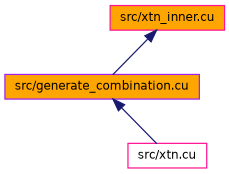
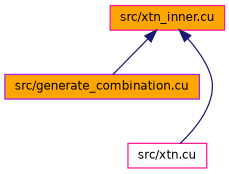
  digraph {
    node [color=deeppink fillcolor=orange fontname=Helvetica fontsize=10 shape=record style=filled]
    edge [color=midnightblue dir=back fontname=Helvetica fontsize=10 labelfontname=Helvetica labelfontsize=10 style=solid]
    n1 [color=purple fontcolor=black height=0.2 label="src/generate_combination.cu" width=0.4]
    n2 [height=0.2 label="src/xtn_inner.cu" width=0.4]
    n3 [fillcolor=white height=0.2 label="src/xtn.cu" width=0.4]
    n2 -> n1
-   n1 -> n3
+   n2 -> n3
  }
